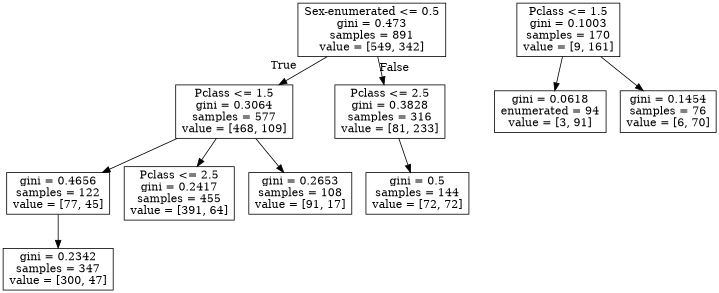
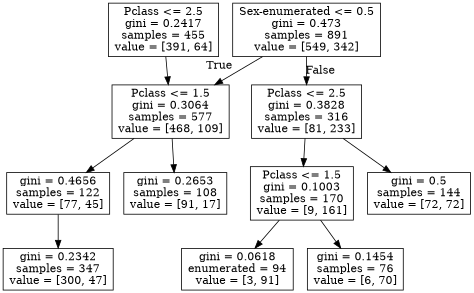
  digraph {
    node [shape=box]
    n1 [label="Sex-enumerated <= 0.5\ngini = 0.473\nsamples = 891\nvalue = [549, 342]"]
    n2 [label="Pclass <= 1.5\ngini = 0.3064\nsamples = 577\nvalue = [468, 109]"]
    n3 [label="Pclass <= 2.5\ngini = 0.3828\nsamples = 316\nvalue = [81, 233]"]
    n4 [label="gini = 0.4656\nsamples = 122\nvalue = [77, 45]"]
    n5 [label="Pclass <= 2.5\ngini = 0.2417\nsamples = 455\nvalue = [391, 64]"]
    n6 [label="gini = 0.2653\nsamples = 108\nvalue = [91, 17]"]
    n7 [label="Pclass <= 1.5\ngini = 0.1003\nsamples = 170\nvalue = [9, 161]"]
    n8 [label="gini = 0.5\nsamples = 144\nvalue = [72, 72]"]
    n9 [label="gini = 0.2342\nsamples = 347\nvalue = [300, 47]"]
    n10 [label="gini = 0.0618\nenumerated = 94\nvalue = [3, 91]"]
    n11 [label="gini = 0.1454\nsamples = 76\nvalue = [6, 70]"]
    n1 -> n2 [headlabel=True labelangle=45 labeldistance=2.5]
    n1 -> n3 [headlabel=False labelangle=-45 labeldistance=2.5]
    n2 -> n4
-   n2 -> n5
+   n5 -> n2
    n2 -> n6
+   n3 -> n7
    n3 -> n8
    n4 -> n9
    n7 -> n10
    n7 -> n11
  }
